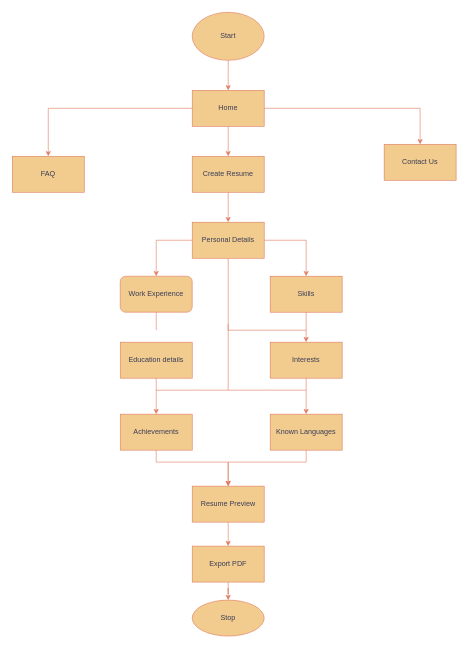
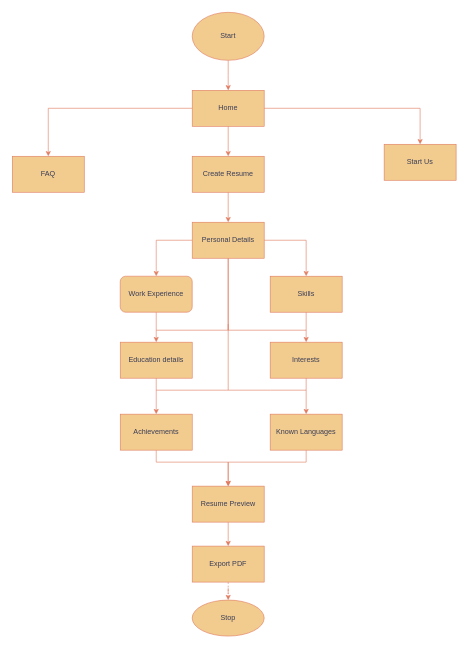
  <mxCell id="0" />
  <mxCell id="1" parent="0" />
  <mxCell id="2" style="edgeStyle=orthogonalEdgeStyle;rounded=0;orthogonalLoop=1;jettySize=auto;html=1;exitX=0.5;exitY=1;exitDx=0;exitDy=0;labelBackgroundColor=#F4F1DE;strokeColor=#E07A5F;fontColor=#393C56;" edge="1" parent="1" source="3"><mxGeometry relative="1" as="geometry"><mxPoint x="380" y="150" as="targetPoint" /></mxGeometry></mxCell>
  <mxCell id="3" value="Start" style="ellipse;whiteSpace=wrap;html=1;fillColor=#F2CC8F;strokeColor=#E07A5F;fontColor=#393C56;" vertex="1" parent="1"><mxGeometry x="320" y="20" width="120" height="80" as="geometry" /></mxCell>
  <mxCell id="4" style="edgeStyle=orthogonalEdgeStyle;rounded=0;orthogonalLoop=1;jettySize=auto;html=1;labelBackgroundColor=#F4F1DE;strokeColor=#E07A5F;fontColor=#393C56;" edge="1" parent="1" source="7" target="8"><mxGeometry relative="1" as="geometry"><mxPoint x="320" y="280" as="targetPoint" /></mxGeometry></mxCell>
  <mxCell id="5" value="" style="edgeStyle=orthogonalEdgeStyle;rounded=0;orthogonalLoop=1;jettySize=auto;html=1;labelBackgroundColor=#F4F1DE;strokeColor=#E07A5F;fontColor=#393C56;" edge="1" parent="1" source="7" target="10"><mxGeometry relative="1" as="geometry" /></mxCell>
  <mxCell id="6" value="" style="edgeStyle=orthogonalEdgeStyle;rounded=0;orthogonalLoop=1;jettySize=auto;html=1;labelBackgroundColor=#F4F1DE;strokeColor=#E07A5F;fontColor=#393C56;" edge="1" parent="1" source="7" target="11"><mxGeometry relative="1" as="geometry" /></mxCell>
  <mxCell id="7" value="Home" style="rounded=0;whiteSpace=wrap;html=1;fillColor=#F2CC8F;strokeColor=#E07A5F;fontColor=#393C56;" vertex="1" parent="1"><mxGeometry x="320" y="150" width="120" height="60" as="geometry" /></mxCell>
  <mxCell id="8" value="FAQ" style="rounded=0;whiteSpace=wrap;html=1;fillColor=#F2CC8F;strokeColor=#E07A5F;fontColor=#393C56;" vertex="1" parent="1"><mxGeometry x="20" y="260" width="120" height="60" as="geometry" /></mxCell>
  <mxCell id="9" value="" style="edgeStyle=orthogonalEdgeStyle;rounded=0;orthogonalLoop=1;jettySize=auto;html=1;labelBackgroundColor=#F4F1DE;strokeColor=#E07A5F;fontColor=#393C56;" edge="1" parent="1" source="10" target="16"><mxGeometry relative="1" as="geometry" /></mxCell>
  <mxCell id="10" value="Create Resume" style="rounded=0;whiteSpace=wrap;html=1;fillColor=#F2CC8F;strokeColor=#E07A5F;fontColor=#393C56;" vertex="1" parent="1"><mxGeometry x="320" y="260" width="120" height="60" as="geometry" /></mxCell>
- <mxCell id="11" value="Contact Us" style="rounded=0;whiteSpace=wrap;html=1;fillColor=#F2CC8F;strokeColor=#E07A5F;fontColor=#393C56;" vertex="1" parent="1"><mxGeometry x="640" y="240" width="120" height="60" as="geometry" /></mxCell>
+ <mxCell id="11" value="Start Us" style="rounded=0;whiteSpace=wrap;html=1;fillColor=#F2CC8F;strokeColor=#E07A5F;fontColor=#393C56;" vertex="1" parent="1"><mxGeometry x="640" y="240" width="120" height="60" as="geometry" /></mxCell>
  <mxCell id="12" style="edgeStyle=orthogonalEdgeStyle;rounded=0;orthogonalLoop=1;jettySize=auto;html=1;exitX=1;exitY=0.5;exitDx=0;exitDy=0;entryX=0.5;entryY=0;entryDx=0;entryDy=0;labelBackgroundColor=#F4F1DE;strokeColor=#E07A5F;fontColor=#393C56;" edge="1" parent="1" source="16" target="20"><mxGeometry relative="1" as="geometry" /></mxCell>
  <mxCell id="13" style="edgeStyle=orthogonalEdgeStyle;rounded=0;orthogonalLoop=1;jettySize=auto;html=1;entryX=0.5;entryY=0;entryDx=0;entryDy=0;labelBackgroundColor=#F4F1DE;strokeColor=#E07A5F;fontColor=#393C56;" edge="1" parent="1" source="16" target="19"><mxGeometry relative="1" as="geometry"><mxPoint x="260" y="460" as="targetPoint" /><Array as="points"><mxPoint x="260" y="400" /></Array></mxGeometry></mxCell>
  <mxCell id="14" style="edgeStyle=orthogonalEdgeStyle;rounded=0;orthogonalLoop=1;jettySize=auto;html=1;entryX=0.5;entryY=0;entryDx=0;entryDy=0;labelBackgroundColor=#F4F1DE;strokeColor=#E07A5F;fontColor=#393C56;" edge="1" parent="1" source="16" target="23"><mxGeometry relative="1" as="geometry"><Array as="points"><mxPoint x="380" y="550" /><mxPoint x="510" y="550" /></Array></mxGeometry></mxCell>
+ <mxCell id="15" style="edgeStyle=orthogonalEdgeStyle;rounded=0;orthogonalLoop=1;jettySize=auto;html=1;entryX=0.5;entryY=0;entryDx=0;entryDy=0;labelBackgroundColor=#F4F1DE;strokeColor=#E07A5F;fontColor=#393C56;" edge="1" parent="1" source="16" target="29"><mxGeometry relative="1" as="geometry"><Array as="points"><mxPoint x="380" y="550" /><mxPoint x="260" y="550" /></Array></mxGeometry></mxCell>
  <mxCell id="16" value="Personal Details" style="rounded=0;whiteSpace=wrap;html=1;fillColor=#F2CC8F;strokeColor=#E07A5F;fontColor=#393C56;" vertex="1" parent="1"><mxGeometry x="320" y="370" width="120" height="60" as="geometry" /></mxCell>
  <mxCell id="17" style="edgeStyle=orthogonalEdgeStyle;rounded=0;orthogonalLoop=1;jettySize=auto;html=1;entryX=0.5;entryY=0;entryDx=0;entryDy=0;labelBackgroundColor=#F4F1DE;strokeColor=#E07A5F;fontColor=#393C56;" edge="1" parent="1" source="18" target="25"><mxGeometry relative="1" as="geometry"><Array as="points"><mxPoint x="260" y="770" /><mxPoint x="380" y="770" /></Array></mxGeometry></mxCell>
  <mxCell id="18" value="Achievements" style="whiteSpace=wrap;html=1;rounded=0;fillColor=#F2CC8F;strokeColor=#E07A5F;fontColor=#393C56;" vertex="1" parent="1"><mxGeometry x="200" y="690" width="120" height="60" as="geometry" /></mxCell>
  <mxCell id="19" value="Work Experience" style="whiteSpace=wrap;html=1;fillColor=#F2CC8F;strokeColor=#E07A5F;fontColor=#393C56;rounded=1;" vertex="1" parent="1"><mxGeometry x="200" y="460" width="120" height="60" as="geometry" /></mxCell>
  <mxCell id="20" value="Skills" style="rounded=0;whiteSpace=wrap;html=1;fillColor=#F2CC8F;strokeColor=#E07A5F;fontColor=#393C56;" vertex="1" parent="1"><mxGeometry x="450" y="460" width="120" height="60" as="geometry" /></mxCell>
  <mxCell id="21" style="edgeStyle=orthogonalEdgeStyle;rounded=0;orthogonalLoop=1;jettySize=auto;html=1;entryX=0.5;entryY=0;entryDx=0;entryDy=0;labelBackgroundColor=#F4F1DE;strokeColor=#E07A5F;fontColor=#393C56;" edge="1" parent="1" source="22" target="25"><mxGeometry relative="1" as="geometry"><Array as="points"><mxPoint x="510" y="770" /><mxPoint x="380" y="770" /></Array></mxGeometry></mxCell>
  <mxCell id="22" value="Known Languages" style="whiteSpace=wrap;html=1;rounded=0;fillColor=#F2CC8F;strokeColor=#E07A5F;fontColor=#393C56;" vertex="1" parent="1"><mxGeometry x="450" y="690" width="120" height="60" as="geometry" /></mxCell>
  <mxCell id="23" value="&lt;span&gt;Interests&lt;/span&gt;" style="rounded=0;whiteSpace=wrap;html=1;fillColor=#F2CC8F;strokeColor=#E07A5F;fontColor=#393C56;" vertex="1" parent="1"><mxGeometry x="450" y="570" width="120" height="60" as="geometry" /></mxCell>
  <mxCell id="24" value="" style="edgeStyle=orthogonalEdgeStyle;rounded=0;orthogonalLoop=1;jettySize=auto;html=1;labelBackgroundColor=#F4F1DE;strokeColor=#E07A5F;fontColor=#393C56;" edge="1" parent="1" source="25" target="27"><mxGeometry relative="1" as="geometry" /></mxCell>
  <mxCell id="25" value="Resume Preview" style="rounded=0;whiteSpace=wrap;html=1;fillColor=#F2CC8F;strokeColor=#E07A5F;fontColor=#393C56;" vertex="1" parent="1"><mxGeometry x="320" y="810" width="120" height="60" as="geometry" /></mxCell>
- <mxCell id="26" value="" style="edgeStyle=orthogonalEdgeStyle;rounded=0;orthogonalLoop=1;jettySize=auto;html=1;labelBackgroundColor=#F4F1DE;strokeColor=#E07A5F;fontColor=#393C56;" edge="1" parent="1" source="27" target="28"><mxGeometry relative="1" as="geometry" /></mxCell>
+ <mxCell id="26" value="" style="edgeStyle=orthogonalEdgeStyle;rounded=0;orthogonalLoop=1;jettySize=auto;html=1;labelBackgroundColor=#F4F1DE;strokeColor=#E07A5F;fontColor=#393C56;dashed=1;" edge="1" parent="1" source="27" target="28"><mxGeometry relative="1" as="geometry" /></mxCell>
  <mxCell id="27" value="Export PDF" style="whiteSpace=wrap;html=1;rounded=0;fillColor=#F2CC8F;strokeColor=#E07A5F;fontColor=#393C56;" vertex="1" parent="1"><mxGeometry x="320" y="910" width="120" height="60" as="geometry" /></mxCell>
  <mxCell id="28" value="Stop" style="ellipse;whiteSpace=wrap;html=1;rounded=0;fillColor=#F2CC8F;strokeColor=#E07A5F;fontColor=#393C56;" vertex="1" parent="1"><mxGeometry x="320" y="1000" width="120" height="60" as="geometry" /></mxCell>
  <mxCell id="29" value="&lt;span&gt;Education details&lt;/span&gt;" style="rounded=0;whiteSpace=wrap;html=1;fillColor=#F2CC8F;strokeColor=#E07A5F;fontColor=#393C56;" vertex="1" parent="1"><mxGeometry x="200" y="570" width="120" height="60" as="geometry" /></mxCell>
  <mxCell id="30" value="" style="endArrow=classic;html=1;rounded=0;entryX=0.5;entryY=0;entryDx=0;entryDy=0;labelBackgroundColor=#F4F1DE;strokeColor=#E07A5F;fontColor=#393C56;" edge="1" parent="1" target="18"><mxGeometry width="50" height="50" relative="1" as="geometry"><mxPoint x="380" y="540" as="sourcePoint" /><mxPoint x="450" y="540" as="targetPoint" /><Array as="points"><mxPoint x="380" y="650" /><mxPoint x="330" y="650" /><mxPoint x="260" y="650" /></Array></mxGeometry></mxCell>
  <mxCell id="31" value="" style="endArrow=classic;html=1;rounded=0;entryX=0.5;entryY=0;entryDx=0;entryDy=0;labelBackgroundColor=#F4F1DE;strokeColor=#E07A5F;fontColor=#393C56;" edge="1" parent="1" target="22"><mxGeometry width="50" height="50" relative="1" as="geometry"><mxPoint x="380" y="650" as="sourcePoint" /><mxPoint x="450" y="540" as="targetPoint" /><Array as="points"><mxPoint x="450" y="650" /><mxPoint x="510" y="650" /></Array></mxGeometry></mxCell>
  <mxCell id="32" value="" style="endArrow=none;html=1;rounded=0;exitX=0.5;exitY=1;exitDx=0;exitDy=0;labelBackgroundColor=#F4F1DE;strokeColor=#E07A5F;fontColor=#393C56;" edge="1" parent="1" source="23"><mxGeometry width="50" height="50" relative="1" as="geometry"><mxPoint x="400" y="590" as="sourcePoint" /><mxPoint x="510" y="650" as="targetPoint" /></mxGeometry></mxCell>
  <mxCell id="33" value="" style="endArrow=none;html=1;rounded=0;exitX=0.5;exitY=1;exitDx=0;exitDy=0;labelBackgroundColor=#F4F1DE;strokeColor=#E07A5F;fontColor=#393C56;" edge="1" parent="1" source="29"><mxGeometry width="50" height="50" relative="1" as="geometry"><mxPoint x="400" y="590" as="sourcePoint" /><mxPoint x="260" y="650" as="targetPoint" /></mxGeometry></mxCell>
  <mxCell id="34" value="" style="endArrow=none;html=1;rounded=0;exitX=0.5;exitY=1;exitDx=0;exitDy=0;labelBackgroundColor=#F4F1DE;strokeColor=#E07A5F;fontColor=#393C56;" edge="1" parent="1" source="20"><mxGeometry width="50" height="50" relative="1" as="geometry"><mxPoint x="400" y="590" as="sourcePoint" /><mxPoint x="510" y="550" as="targetPoint" /></mxGeometry></mxCell>
  <mxCell id="35" value="" style="endArrow=none;html=1;rounded=0;exitX=0.5;exitY=1;exitDx=0;exitDy=0;labelBackgroundColor=#F4F1DE;strokeColor=#E07A5F;fontColor=#393C56;" edge="1" parent="1" source="19"><mxGeometry width="50" height="50" relative="1" as="geometry"><mxPoint x="400" y="590" as="sourcePoint" /><mxPoint x="260" y="550" as="targetPoint" /></mxGeometry></mxCell>
